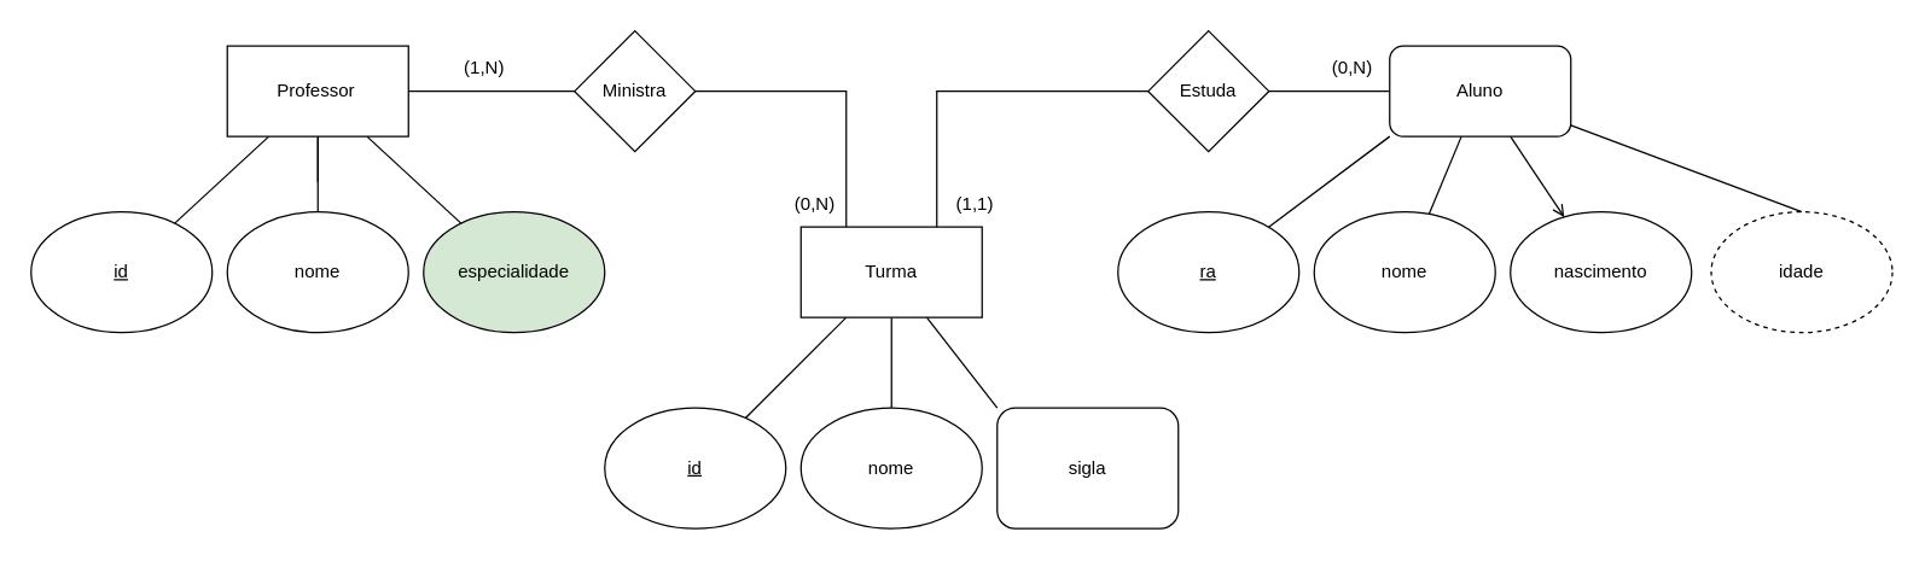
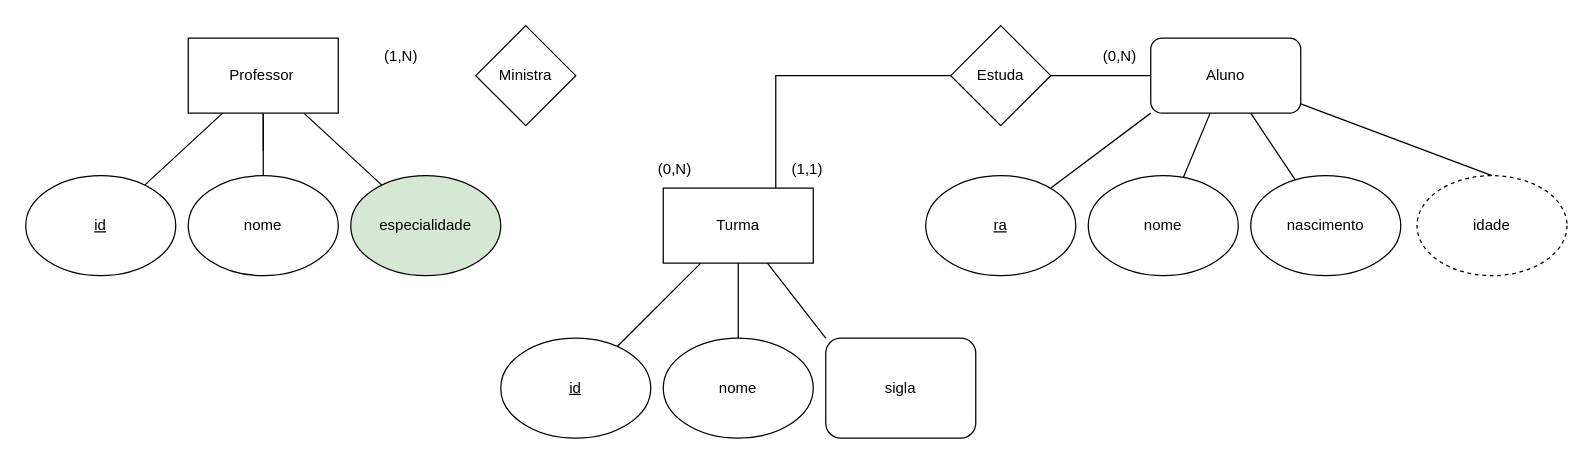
  <mxCell id="0" />
  <mxCell id="1" parent="0" />
  <mxCell id="2" style="edgeStyle=orthogonalEdgeStyle;rounded=0;orthogonalLoop=1;jettySize=auto;html=1;entryX=0.5;entryY=0;entryDx=0;entryDy=0;endArrow=none;endFill=0;" edge="1" parent="1" source="6" target="19"><mxGeometry relative="1" as="geometry" /></mxCell>
  <mxCell id="3" style="edgeStyle=orthogonalEdgeStyle;rounded=0;orthogonalLoop=1;jettySize=auto;html=1;endArrow=none;endFill=0;" edge="1" parent="1" source="6"><mxGeometry relative="1" as="geometry"><mxPoint x="210" y="120" as="targetPoint" /></mxGeometry></mxCell>
  <mxCell id="4" style="edgeStyle=none;rounded=0;orthogonalLoop=1;jettySize=auto;html=1;endArrow=none;endFill=0;" edge="1" parent="1" source="6" target="18"><mxGeometry relative="1" as="geometry" /></mxCell>
  <mxCell id="5" style="edgeStyle=none;rounded=0;orthogonalLoop=1;jettySize=auto;html=1;endArrow=none;endFill=0;" edge="1" parent="1" source="6" target="20"><mxGeometry relative="1" as="geometry" /></mxCell>
  <mxCell id="6" value="Professor&lt;span style=&quot;white-space: pre;&quot;&gt;&#09;&lt;/span&gt;" style="rounded=0;whiteSpace=wrap;html=1;" vertex="1" parent="1"><mxGeometry y="30" width="120" height="60" as="geometry" x="150" /></mxCell>
  <mxCell id="7" style="edgeStyle=none;rounded=0;orthogonalLoop=1;jettySize=auto;html=1;exitX=0;exitY=1;exitDx=0;exitDy=0;endArrow=none;endFill=0;" edge="1" parent="1" source="11" target="21"><mxGeometry relative="1" as="geometry" /></mxCell>
  <mxCell id="8" style="edgeStyle=none;rounded=0;orthogonalLoop=1;jettySize=auto;html=1;endArrow=none;endFill=0;" edge="1" parent="1" source="11" target="22"><mxGeometry relative="1" as="geometry" /></mxCell>
- <mxCell id="9" style="edgeStyle=none;rounded=0;orthogonalLoop=1;jettySize=auto;html=1;endArrow=open;endFill=0;" edge="1" parent="1" source="11" target="23"><mxGeometry relative="1" as="geometry" /></mxCell>
+ <mxCell id="9" style="edgeStyle=none;rounded=0;orthogonalLoop=1;jettySize=auto;html=1;endArrow=none;endFill=0;" edge="1" parent="1" source="11" target="23"><mxGeometry relative="1" as="geometry" /></mxCell>
  <mxCell id="10" style="edgeStyle=none;rounded=0;orthogonalLoop=1;jettySize=auto;html=1;entryX=0.5;entryY=0;entryDx=0;entryDy=0;endArrow=none;endFill=0;" edge="1" parent="1" source="11" target="24"><mxGeometry relative="1" as="geometry" /></mxCell>
  <mxCell id="11" value="Aluno" style="whiteSpace=wrap;html=1;rounded=1;" vertex="1" parent="1"><mxGeometry x="920" y="30" width="120" height="60" as="geometry" /></mxCell>
  <mxCell id="12" style="edgeStyle=none;rounded=0;orthogonalLoop=1;jettySize=auto;html=1;endArrow=none;endFill=0;" edge="1" parent="1" source="17" target="25"><mxGeometry relative="1" as="geometry" /></mxCell>
  <mxCell id="13" style="edgeStyle=none;rounded=0;orthogonalLoop=1;jettySize=auto;html=1;entryX=0.5;entryY=0;entryDx=0;entryDy=0;endArrow=none;endFill=0;" edge="1" parent="1" source="17" target="26"><mxGeometry relative="1" as="geometry" /></mxCell>
  <mxCell id="14" style="edgeStyle=none;rounded=0;orthogonalLoop=1;jettySize=auto;html=1;entryX=0;entryY=0;entryDx=0;entryDy=0;endArrow=none;endFill=0;" edge="1" parent="1" source="17" target="27"><mxGeometry relative="1" as="geometry" /></mxCell>
  <mxCell id="15" style="edgeStyle=orthogonalEdgeStyle;rounded=0;orthogonalLoop=1;jettySize=auto;html=1;exitX=0.75;exitY=0;exitDx=0;exitDy=0;entryX=0;entryY=0.5;entryDx=0;entryDy=0;endArrow=none;endFill=0;" edge="1" parent="1" source="17" target="11"><mxGeometry relative="1" as="geometry" /></mxCell>
- <mxCell id="16" style="edgeStyle=orthogonalEdgeStyle;rounded=0;orthogonalLoop=1;jettySize=auto;html=1;exitX=0.25;exitY=0;exitDx=0;exitDy=0;entryX=1;entryY=0.5;entryDx=0;entryDy=0;endArrow=none;endFill=0;" edge="1" parent="1" source="17" target="6"><mxGeometry relative="1" as="geometry" /></mxCell>
  <mxCell id="17" value="Turma" style="rounded=0;whiteSpace=wrap;html=1;" vertex="1" parent="1"><mxGeometry x="530" y="150" width="120" height="60" as="geometry" /></mxCell>
  <mxCell id="18" value="&lt;u&gt;id&lt;/u&gt;" style="ellipse;whiteSpace=wrap;html=1;" vertex="1" parent="1"><mxGeometry x="20" y="140" width="120" height="80" as="geometry" /></mxCell>
  <mxCell id="19" value="nome" style="ellipse;whiteSpace=wrap;html=1;" vertex="1" parent="1"><mxGeometry y="140" width="120" height="80" as="geometry" x="150" /></mxCell>
  <mxCell id="20" value="especialidade" style="ellipse;whiteSpace=wrap;html=1;fillColor=#d5e8d4;" vertex="1" parent="1"><mxGeometry x="280" y="140" width="120" height="80" as="geometry" /></mxCell>
  <mxCell id="21" value="&lt;u&gt;ra&lt;/u&gt;" style="ellipse;whiteSpace=wrap;html=1;" vertex="1" parent="1"><mxGeometry x="740" y="140" width="120" height="80" as="geometry" /></mxCell>
  <mxCell id="22" value="nome" style="ellipse;whiteSpace=wrap;html=1;" vertex="1" parent="1"><mxGeometry x="870" y="140" width="120" height="80" as="geometry" /></mxCell>
  <mxCell id="23" value="nascimento" style="ellipse;whiteSpace=wrap;html=1;" vertex="1" parent="1"><mxGeometry x="1000" y="140" width="120" height="80" as="geometry" /></mxCell>
  <mxCell id="24" value="idade" style="ellipse;whiteSpace=wrap;html=1;dashed=1;" vertex="1" parent="1"><mxGeometry x="1133" y="140" width="120" height="80" as="geometry" /></mxCell>
  <mxCell id="25" value="&lt;u&gt;id&lt;/u&gt;" style="ellipse;whiteSpace=wrap;html=1;" vertex="1" parent="1"><mxGeometry x="400" y="270" width="120" height="80" as="geometry" /></mxCell>
  <mxCell id="26" value="nome" style="ellipse;whiteSpace=wrap;html=1;" vertex="1" parent="1"><mxGeometry x="530" y="270" width="120" height="80" as="geometry" /></mxCell>
  <mxCell id="27" value="sigla" style="whiteSpace=wrap;html=1;rounded=1;" vertex="1" parent="1"><mxGeometry x="660" y="270" width="120" height="80" as="geometry" /></mxCell>
  <mxCell id="28" value="(1,N)" style="text;html=1;align=center;verticalAlign=middle;resizable=0;points=[];autosize=1;strokeColor=none;fillColor=none;" vertex="1" parent="1"><mxGeometry x="295" y="30" width="50" height="30" as="geometry" /></mxCell>
  <mxCell id="29" value="(0,N)" style="text;html=1;align=center;verticalAlign=middle;resizable=0;points=[];autosize=1;strokeColor=none;fillColor=none;" vertex="1" parent="1"><mxGeometry x="514" y="120" width="50" height="30" as="geometry" /></mxCell>
  <mxCell id="30" value="(1,1)" style="text;html=1;align=center;verticalAlign=middle;resizable=0;points=[];autosize=1;strokeColor=none;fillColor=none;" vertex="1" parent="1"><mxGeometry x="620" y="120" width="50" height="30" as="geometry" /></mxCell>
  <mxCell id="31" value="Ministra" style="rhombus;whiteSpace=wrap;html=1;" vertex="1" parent="1"><mxGeometry x="380" y="20" width="80" height="80" as="geometry" /></mxCell>
  <mxCell id="32" value="Estuda" style="rhombus;whiteSpace=wrap;html=1;" vertex="1" parent="1"><mxGeometry x="760" y="20" width="80" height="80" as="geometry" /></mxCell>
  <mxCell id="33" value="(0,N)" style="text;html=1;align=center;verticalAlign=middle;resizable=0;points=[];autosize=1;strokeColor=none;fillColor=none;" vertex="1" parent="1"><mxGeometry x="870" y="30" width="50" height="30" as="geometry" /></mxCell>
